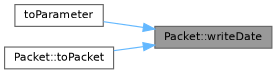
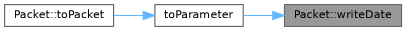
  digraph {
    rankdir=RL
    node [color=grey40 fillcolor=white fontname=Helvetica fontsize=10 shape=box style=filled]
    edge [color=steelblue1 dir=back fontname=Helvetica fontsize=10 labelfontname=Helvetica labelfontsize=10 style=solid]
    n1 [color=gray40 fillcolor=grey60 fontcolor=black height=0.2 label="Packet::writeDate" width=0.4]
    n2 [height=0.2 label=toParameter width=0.4]
    n3 [height=0.2 label="Packet::toPacket" width=0.4]
    n1 -> n2
-   n1 -> n3
+   n2 -> n3
  }
